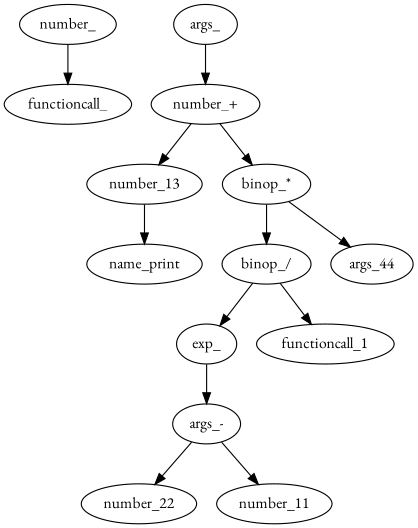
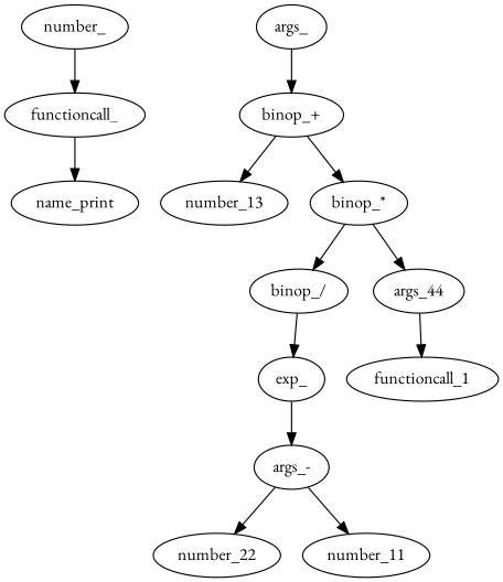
  digraph {
    fontname="EB Garamond"
    node [fontname="EB Garamond"]
    edge [fontname="EB Garamond"]
    n1 [label=number_]
    n2 [label=functioncall_]
    n3 [label=name_print]
    n4 [label=args_]
-   n5 [label="number_+"]
+   n5 [label="binop_+"]
    n6 [label=number_13]
    n7 [label="binop_*"]
    n8 [label="binop_/"]
    n9 [label=args_44]
    n10 [label=exp_]
    n11 [label=functioncall_1]
    n12 [label="args_-"]
    n13 [label=number_22]
    n14 [label=number_11]
    n1 -> n2
-   n6 -> n3
+   n2 -> n3
    n4 -> n5
    n5 -> n6
    n5 -> n7
    n7 -> n8
    n7 -> n9
    n8 -> n10
-   n8 -> n11
+   n9 -> n11
    n10 -> n12
    n12 -> n13
    n12 -> n14
  }
